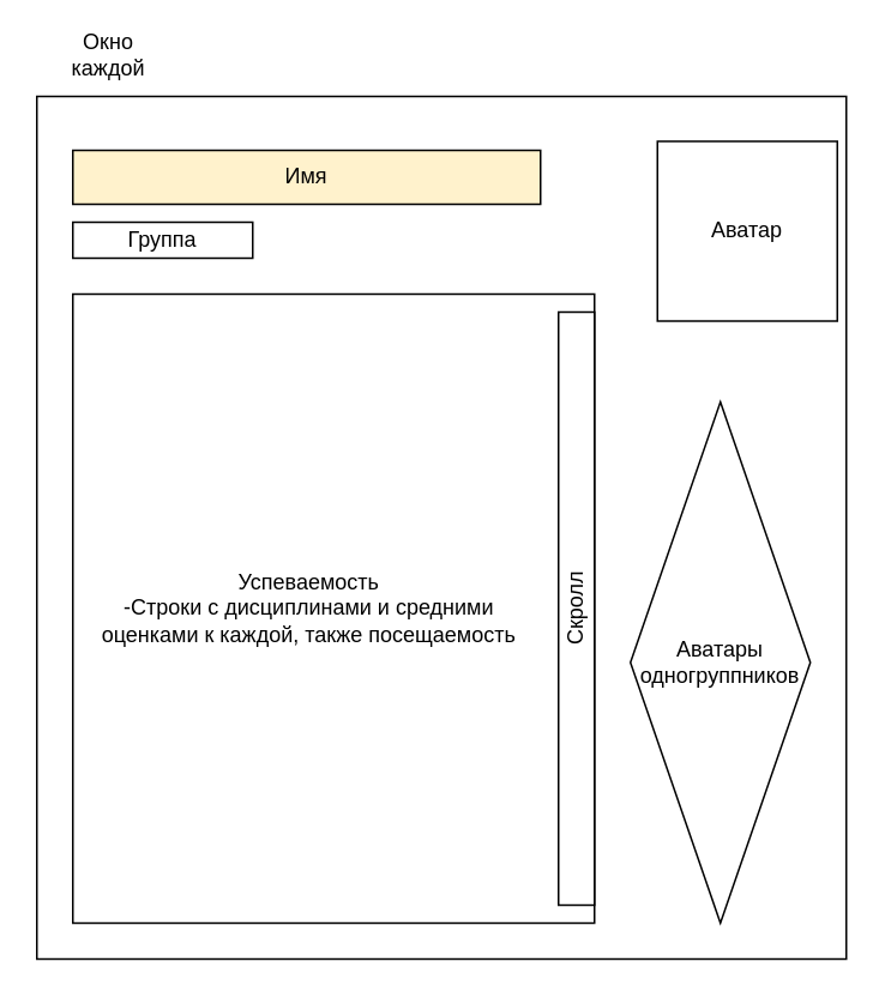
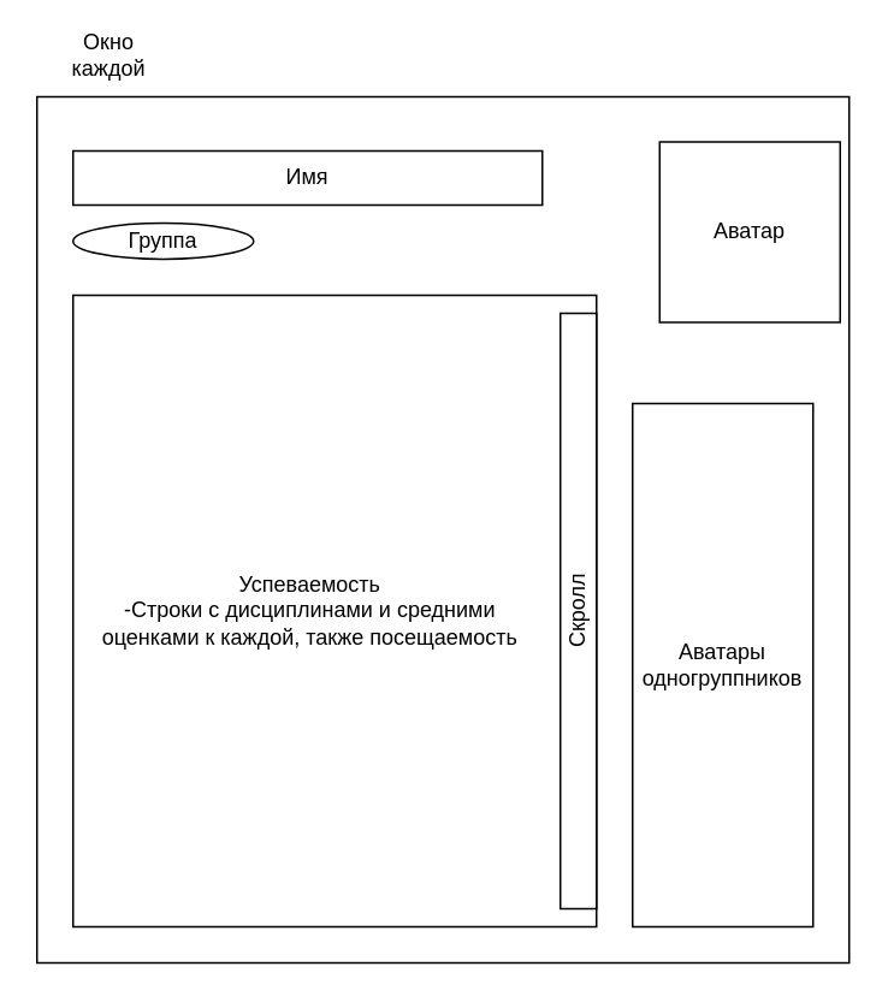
  <mxCell id="0" />
  <mxCell id="1" parent="0" />
  <mxCell id="2" value="" style="rounded=0;whiteSpace=wrap;html=1;fillColor=#ffffff;" vertex="1" parent="1"><mxGeometry x="20" y="53" width="450" height="480" as="geometry" /></mxCell>
  <mxCell id="3" value="Окно каждой" style="text;html=1;strokeColor=none;fillColor=none;align=center;verticalAlign=middle;whiteSpace=wrap;rounded=0;" vertex="1" parent="1"><mxGeometry x="40" y="20" width="40" height="20" as="geometry" /></mxCell>
  <mxCell id="4" value="Аватар" style="rounded=0;whiteSpace=wrap;html=1;fillColor=#ffffff;align=center;" vertex="1" parent="1"><mxGeometry x="365" y="78" width="100" height="100" as="geometry" /></mxCell>
- <mxCell id="5" value="Имя" style="rounded=0;whiteSpace=wrap;html=1;fillColor=#fff2cc;align=center;" vertex="1" parent="1"><mxGeometry x="40" y="83" width="260" height="30" as="geometry" /></mxCell>
- <mxCell id="6" value="Группа" style="rounded=0;whiteSpace=wrap;html=1;fillColor=#ffffff;align=center;" vertex="1" parent="1"><mxGeometry x="40" y="123" width="100" height="20" as="geometry" /></mxCell>
- <mxCell id="7" value="Аватары одногруппников" style="rhombus;whiteSpace=wrap;html=1;fillColor=#ffffff;align=center;" vertex="1" parent="1"><mxGeometry x="350" y="223" width="100" height="290" as="geometry" /></mxCell>
+ <mxCell id="5" value="Имя" style="rounded=0;whiteSpace=wrap;html=1;fillColor=#ffffff;align=center;" vertex="1" parent="1"><mxGeometry x="40" y="83" width="260" height="30" as="geometry" /></mxCell>
+ <mxCell id="6" value="Группа" style="ellipse;whiteSpace=wrap;html=1;fillColor=#ffffff;align=center;" vertex="1" parent="1"><mxGeometry x="40" y="123" width="100" height="20" as="geometry" /></mxCell>
+ <mxCell id="7" value="Аватары одногруппников" style="rounded=0;whiteSpace=wrap;html=1;fillColor=#ffffff;align=center;" vertex="1" parent="1"><mxGeometry x="350" y="223" width="100" height="290" as="geometry" /></mxCell>
  <mxCell id="8" value="Успеваемость&lt;br&gt;-Строки с дисциплинами и средними оценками к каждой, также посещаемость" style="rounded=0;whiteSpace=wrap;html=1;fillColor=#ffffff;align=center;spacingRight=27;" vertex="1" parent="1"><mxGeometry x="40" y="163" width="290" height="350" as="geometry" /></mxCell>
  <mxCell id="9" value="Скролл" style="rounded=0;whiteSpace=wrap;html=1;fillColor=#ffffff;align=center;horizontal=0;spacing=0;" vertex="1" parent="1"><mxGeometry x="310" y="173" width="20" height="330" as="geometry" /></mxCell>
